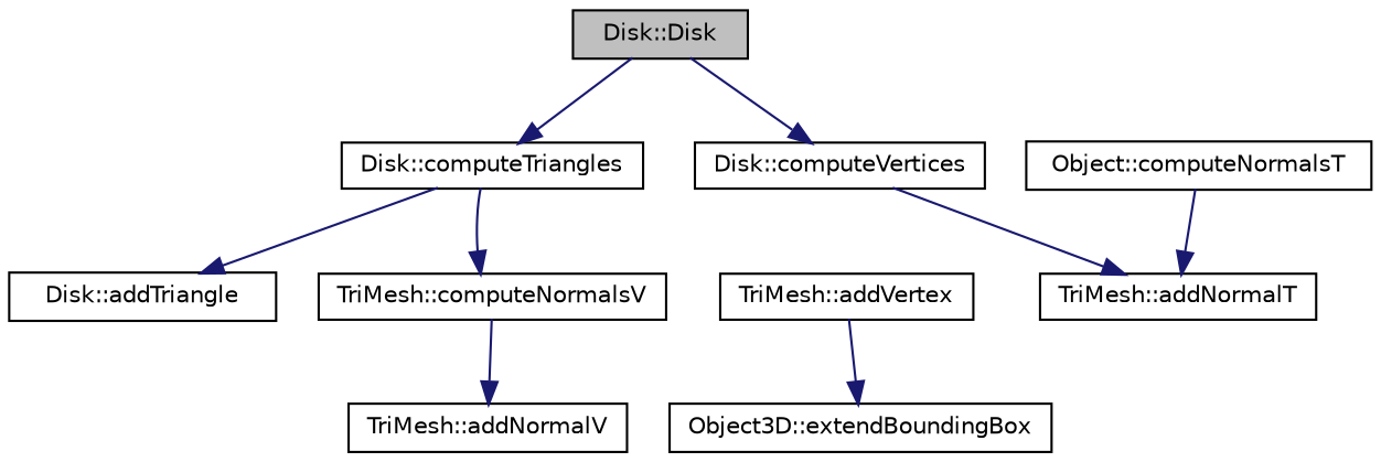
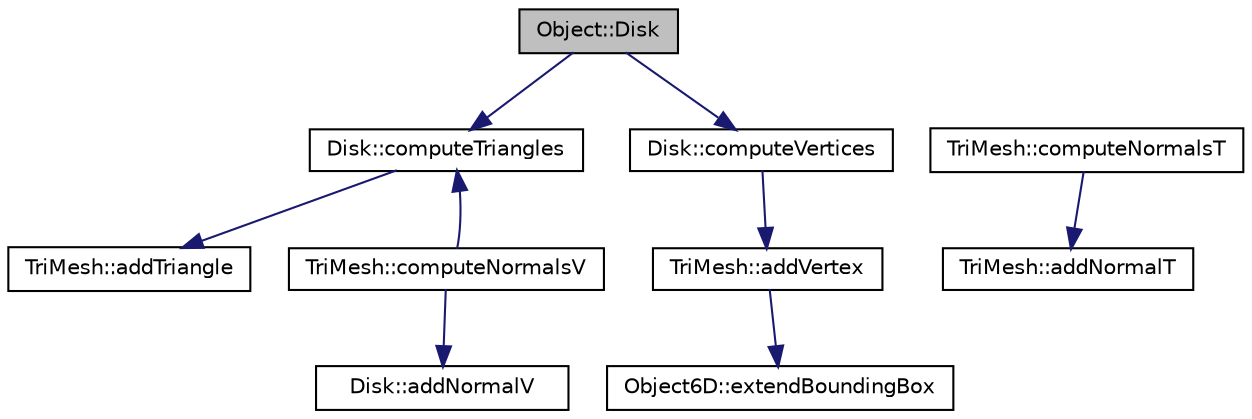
  digraph {
    rankdir=TB
    node [color=black fillcolor=white fontname=Helvetica fontsize=10 shape=record style=filled]
    edge [color=midnightblue fontname=Helvetica fontsize=10 labelfontname=Helvetica labelfontsize=10 style=solid]
-   n1 [fillcolor=grey75 fontcolor=black height=0.2 label="Disk::Disk" width=0.4]
+   n1 [fillcolor=grey75 fontcolor=black height=0.2 label="Object::Disk" width=0.4]
    n2 [height=0.2 label="Disk::computeTriangles" width=0.4]
    n3 [height=0.2 label="Disk::computeVertices" width=0.4]
-   n4 [height=0.2 label="Disk::addTriangle" width=0.4]
+   n4 [height=0.2 label="TriMesh::addTriangle" width=0.4]
    n5 [height=0.2 label="TriMesh::computeNormalsV" width=0.4]
    n6 [height=0.2 label="TriMesh::addVertex" width=0.4]
-   n7 [height=0.2 label="Object::computeNormalsT" width=0.4]
+   n7 [height=0.2 label="TriMesh::computeNormalsT" width=0.4]
    n8 [height=0.2 label="TriMesh::addNormalT" width=0.4]
-   n9 [height=0.2 label="TriMesh::addNormalV" width=0.4]
-   n10 [height=0.2 label="Object3D::extendBoundingBox" width=0.4]
+   n9 [height=0.2 label="Disk::addNormalV" width=0.4]
+   n10 [height=0.2 label="Object6D::extendBoundingBox" width=0.4]
    n1 -> n2
    n1 -> n3
    n2 -> n4
-   n2 -> n5
-   n3 -> n8
+   n5 -> n2
+   n3 -> n6
    n5 -> n9
    n6 -> n10
    n7 -> n8
  }
